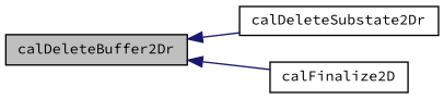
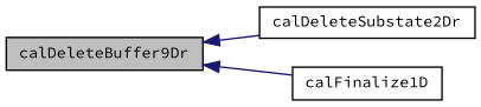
  digraph {
    fontname="Source Code Pro"
    rankdir=LR
    node [color=black fillcolor=white fontname="Source Code Pro" fontsize=10 shape=record style=filled]
    edge [color=midnightblue dir=back fontname="Source Code Pro" fontsize=10 labelfontname=Helvetica labelfontsize=10 style=solid]
-   n1 [fillcolor=grey75 fontcolor=black height=0.2 label=calDeleteBuffer2Dr width=0.4]
+   n1 [fillcolor=grey75 fontcolor=black height=0.2 label=calDeleteBuffer9Dr width=0.4]
    n2 [height=0.2 label=calDeleteSubstate2Dr width=0.4]
-   n3 [height=0.2 label=calFinalize2D width=0.4]
+   n3 [height=0.2 label=calFinalize1D width=0.4]
    n1 -> n2
    n1 -> n3
  }
